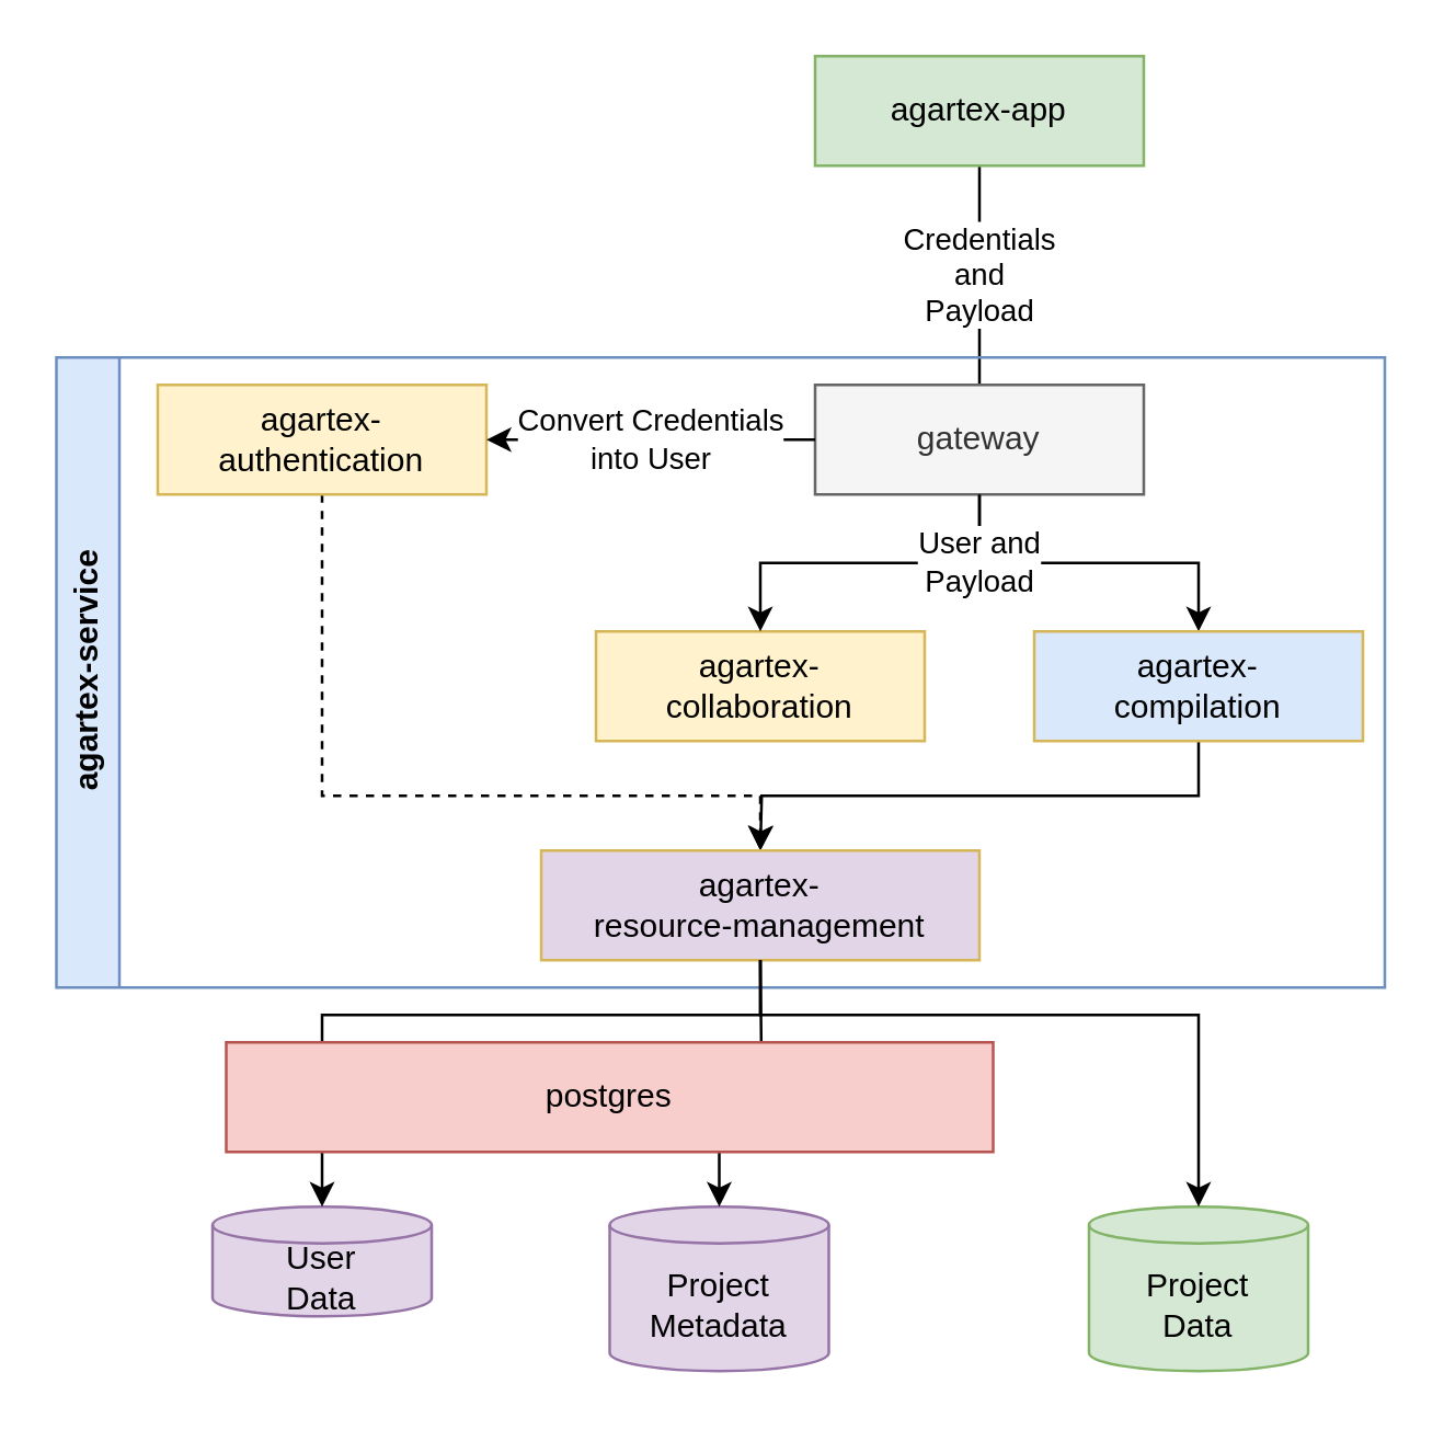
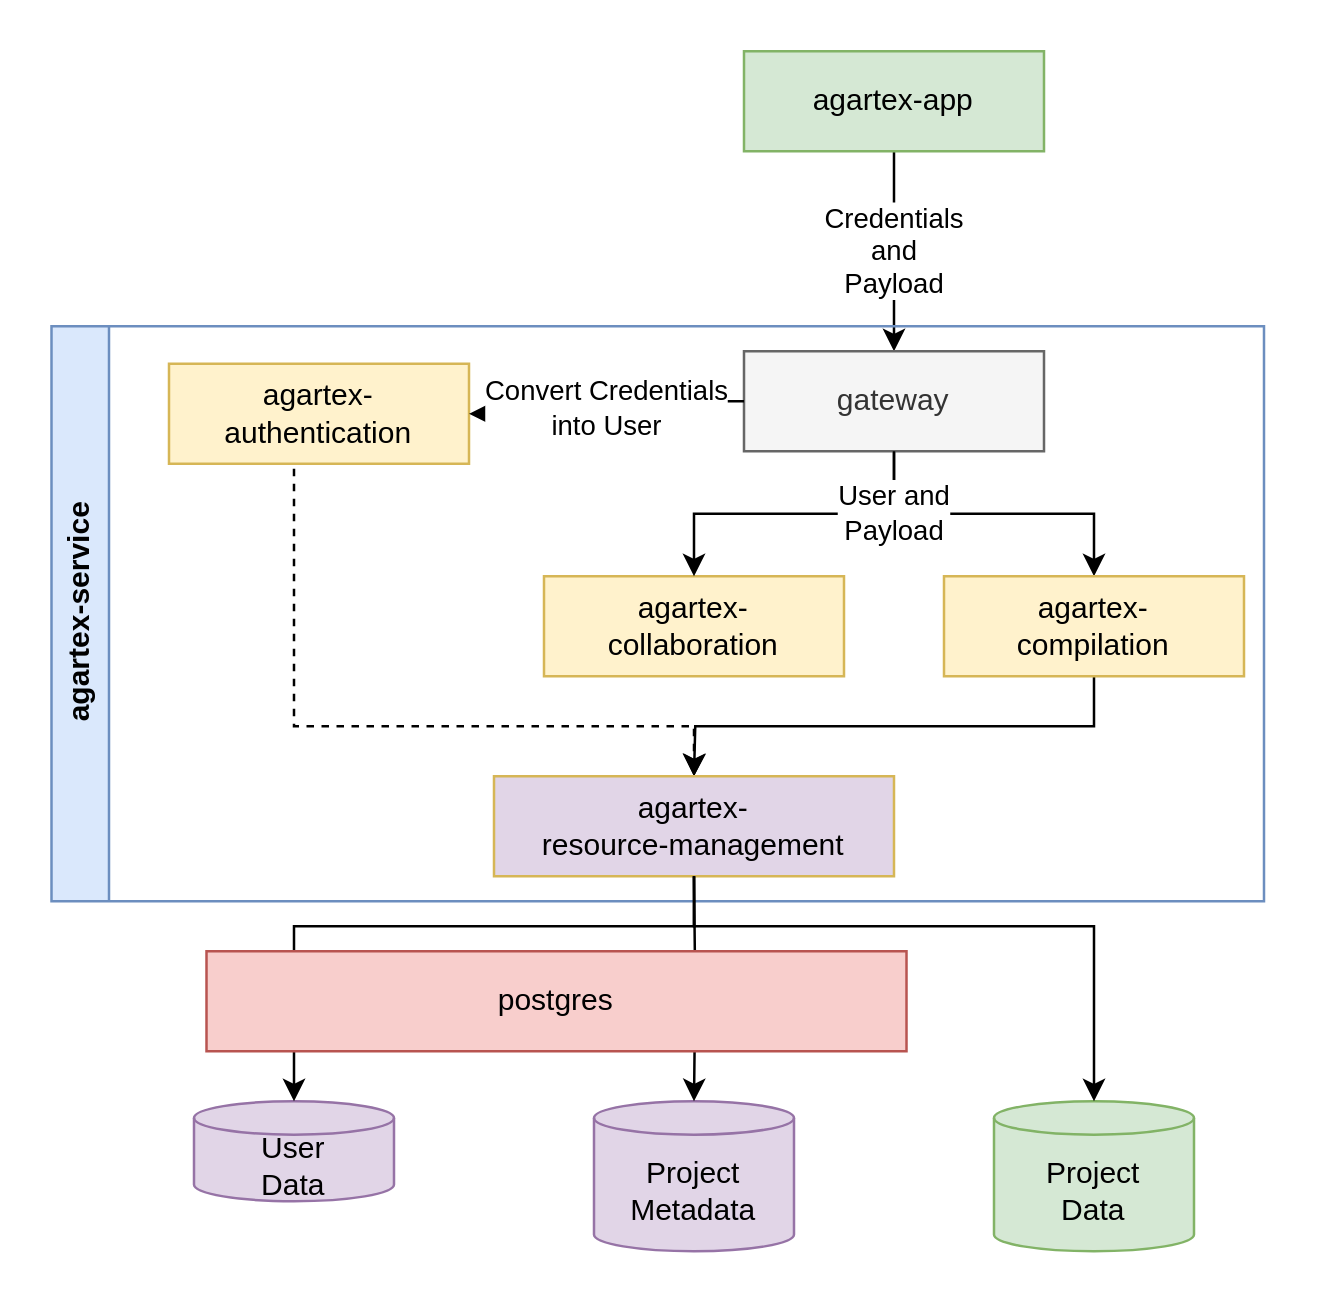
  <mxCell id="0" />
  <mxCell id="1" parent="0" />
- <mxCell id="2" value="Credentials&lt;br&gt;and&lt;br&gt;Payload" style="edgeStyle=orthogonalEdgeStyle;rounded=0;orthogonalLoop=1;jettySize=auto;html=1;exitX=0.5;exitY=1;exitDx=0;exitDy=0;entryX=0.5;entryY=0;entryDx=0;entryDy=0;endArrow=none;" parent="1" source="3" target="8" edge="1"><mxGeometry relative="1" as="geometry" /></mxCell>
+ <mxCell id="2" value="Credentials&lt;br&gt;and&lt;br&gt;Payload" style="edgeStyle=orthogonalEdgeStyle;rounded=0;orthogonalLoop=1;jettySize=auto;html=1;exitX=0.5;exitY=1;exitDx=0;exitDy=0;entryX=0.5;entryY=0;entryDx=0;entryDy=0;" parent="1" source="3" target="8" edge="1"><mxGeometry relative="1" as="geometry" /></mxCell>
  <mxCell id="3" value="agartex-app" style="rounded=0;whiteSpace=wrap;html=1;fillColor=#d5e8d4;strokeColor=#82b366;" parent="1" vertex="1"><mxGeometry x="297" y="20" width="120" height="40" as="geometry" /></mxCell>
  <mxCell id="4" value="agartex-service" style="swimlane;horizontal=0;whiteSpace=wrap;html=1;fillColor=#dae8fc;strokeColor=#6c8ebf;" parent="1" vertex="1"><mxGeometry x="20" y="130" width="485" height="230" as="geometry" /></mxCell>
  <mxCell id="5" style="edgeStyle=orthogonalEdgeStyle;rounded=0;orthogonalLoop=1;jettySize=auto;html=1;exitX=0.5;exitY=1;exitDx=0;exitDy=0;entryX=0.5;entryY=0;entryDx=0;entryDy=0;" parent="4" source="8" target="13" edge="1"><mxGeometry relative="1" as="geometry" /></mxCell>
  <mxCell id="6" style="edgeStyle=orthogonalEdgeStyle;rounded=0;orthogonalLoop=1;jettySize=auto;html=1;exitX=0.5;exitY=1;exitDx=0;exitDy=0;entryX=0.5;entryY=0;entryDx=0;entryDy=0;dashed=1;" parent="4" source="7" target="14" edge="1"><mxGeometry relative="1" as="geometry"><Array as="points"><mxPoint x="97" y="160" /><mxPoint x="257" y="160" /></Array></mxGeometry></mxCell>
- <mxCell id="7" value="agartex-authentication" style="rounded=0;whiteSpace=wrap;html=1;fillColor=#fff2cc;strokeColor=#d6b656;" parent="4" vertex="1"><mxGeometry x="37" y="10" width="120" height="40" as="geometry" /></mxCell>
+ <mxCell id="7" value="agartex-authentication" style="rounded=0;whiteSpace=wrap;html=1;fillColor=#fff2cc;strokeColor=#d6b656;" parent="4" vertex="1"><mxGeometry x="47" y="15" width="120" height="40" as="geometry" /></mxCell>
  <mxCell id="8" value="gateway" style="rounded=0;whiteSpace=wrap;html=1;fillColor=#f5f5f5;strokeColor=#666666;fontColor=#333333;" parent="4" vertex="1"><mxGeometry x="277" y="10" width="120" height="40" as="geometry" /></mxCell>
  <mxCell id="9" value="Convert Credentials&lt;br&gt;into User" style="edgeStyle=orthogonalEdgeStyle;rounded=0;orthogonalLoop=1;jettySize=auto;html=1;exitX=0;exitY=0.5;exitDx=0;exitDy=0;entryX=1;entryY=0.5;entryDx=0;entryDy=0;labelBackgroundColor=default;" parent="4" source="8" target="7" edge="1"><mxGeometry relative="1" as="geometry" /></mxCell>
  <mxCell id="10" value="agartex-&lt;br&gt;collaboration" style="rounded=0;whiteSpace=wrap;html=1;fillColor=#fff2cc;strokeColor=#d6b656;" parent="4" vertex="1"><mxGeometry x="197" y="100" width="120" height="40" as="geometry" /></mxCell>
  <mxCell id="11" value="User and&lt;br&gt;Payload" style="edgeStyle=orthogonalEdgeStyle;rounded=0;orthogonalLoop=1;jettySize=auto;html=1;exitX=0.5;exitY=1;exitDx=0;exitDy=0;entryX=0.5;entryY=0;entryDx=0;entryDy=0;" parent="4" source="8" target="10" edge="1"><mxGeometry x="-0.615" relative="1" as="geometry"><mxPoint as="offset" /></mxGeometry></mxCell>
  <mxCell id="12" style="edgeStyle=orthogonalEdgeStyle;rounded=0;orthogonalLoop=1;jettySize=auto;html=1;exitX=0.5;exitY=1;exitDx=0;exitDy=0;" parent="4" source="13" edge="1"><mxGeometry relative="1" as="geometry"><mxPoint x="257" y="180" as="targetPoint" /></mxGeometry></mxCell>
- <mxCell id="13" value="agartex-&lt;br&gt;compilation" style="rounded=0;whiteSpace=wrap;html=1;fillColor=#dae8fc;strokeColor=#d6b656;" parent="4" vertex="1"><mxGeometry x="357" y="100" width="120" height="40" as="geometry" /></mxCell>
+ <mxCell id="13" value="agartex-&lt;br&gt;compilation" style="rounded=0;whiteSpace=wrap;html=1;fillColor=#fff2cc;strokeColor=#d6b656;" parent="4" vertex="1"><mxGeometry x="357" y="100" width="120" height="40" as="geometry" /></mxCell>
  <mxCell id="14" value="agartex-&lt;br&gt;resource-management" style="rounded=0;whiteSpace=wrap;html=1;fillColor=#e1d5e7;strokeColor=#d6b656;" parent="4" vertex="1"><mxGeometry x="177" y="180" width="160" height="40" as="geometry" /></mxCell>
  <mxCell id="15" value="Project&lt;br&gt;Data" style="shape=cylinder3;whiteSpace=wrap;html=1;boundedLbl=1;backgroundOutline=1;size=6.683;fillColor=#d5e8d4;strokeColor=#82b366;" parent="1" vertex="1"><mxGeometry x="397" y="440" width="80" height="60" as="geometry" /></mxCell>
  <mxCell id="16" value="User&lt;br&gt;Data" style="shape=cylinder3;whiteSpace=wrap;html=1;boundedLbl=1;backgroundOutline=1;size=6.683;fillColor=#e1d5e7;strokeColor=#9673a6;" parent="1" vertex="1"><mxGeometry x="77" y="440" width="80" height="40" as="geometry" /></mxCell>
- <mxCell id="17" value="Project&lt;br&gt;Metadata" style="shape=cylinder3;whiteSpace=wrap;html=1;boundedLbl=1;backgroundOutline=1;size=6.683;fillColor=#e1d5e7;strokeColor=#9673a6;" parent="1" vertex="1"><mxGeometry x="222" y="440" width="80" height="60" as="geometry" /></mxCell>
+ <mxCell id="17" value="Project&lt;br&gt;Metadata" style="shape=cylinder3;whiteSpace=wrap;html=1;boundedLbl=1;backgroundOutline=1;size=6.683;fillColor=#e1d5e7;strokeColor=#9673a6;" parent="1" vertex="1"><mxGeometry x="237" y="440" width="80" height="60" as="geometry" /></mxCell>
  <mxCell id="18" style="edgeStyle=orthogonalEdgeStyle;rounded=0;orthogonalLoop=1;jettySize=auto;html=1;" parent="1" target="17" edge="1"><mxGeometry relative="1" as="geometry"><mxPoint x="277" y="350" as="sourcePoint" /></mxGeometry></mxCell>
  <mxCell id="19" style="edgeStyle=orthogonalEdgeStyle;rounded=0;orthogonalLoop=1;jettySize=auto;html=1;exitX=0.5;exitY=1;exitDx=0;exitDy=0;" parent="1" source="14" target="16" edge="1"><mxGeometry relative="1" as="geometry"><Array as="points"><mxPoint x="277" y="370" /><mxPoint x="117" y="370" /></Array></mxGeometry></mxCell>
  <mxCell id="20" style="edgeStyle=orthogonalEdgeStyle;rounded=0;orthogonalLoop=1;jettySize=auto;html=1;exitX=0.5;exitY=1;exitDx=0;exitDy=0;entryX=0.5;entryY=0;entryDx=0;entryDy=0;entryPerimeter=0;" parent="1" source="14" target="15" edge="1"><mxGeometry relative="1" as="geometry"><Array as="points"><mxPoint x="277" y="370" /><mxPoint x="437" y="370" /></Array></mxGeometry></mxCell>
  <mxCell id="21" value="postgres" style="rounded=0;whiteSpace=wrap;html=1;fillColor=#f8cecc;strokeColor=#b85450;" parent="1" vertex="1"><mxGeometry x="82" y="380" width="280" height="40" as="geometry" /></mxCell>
